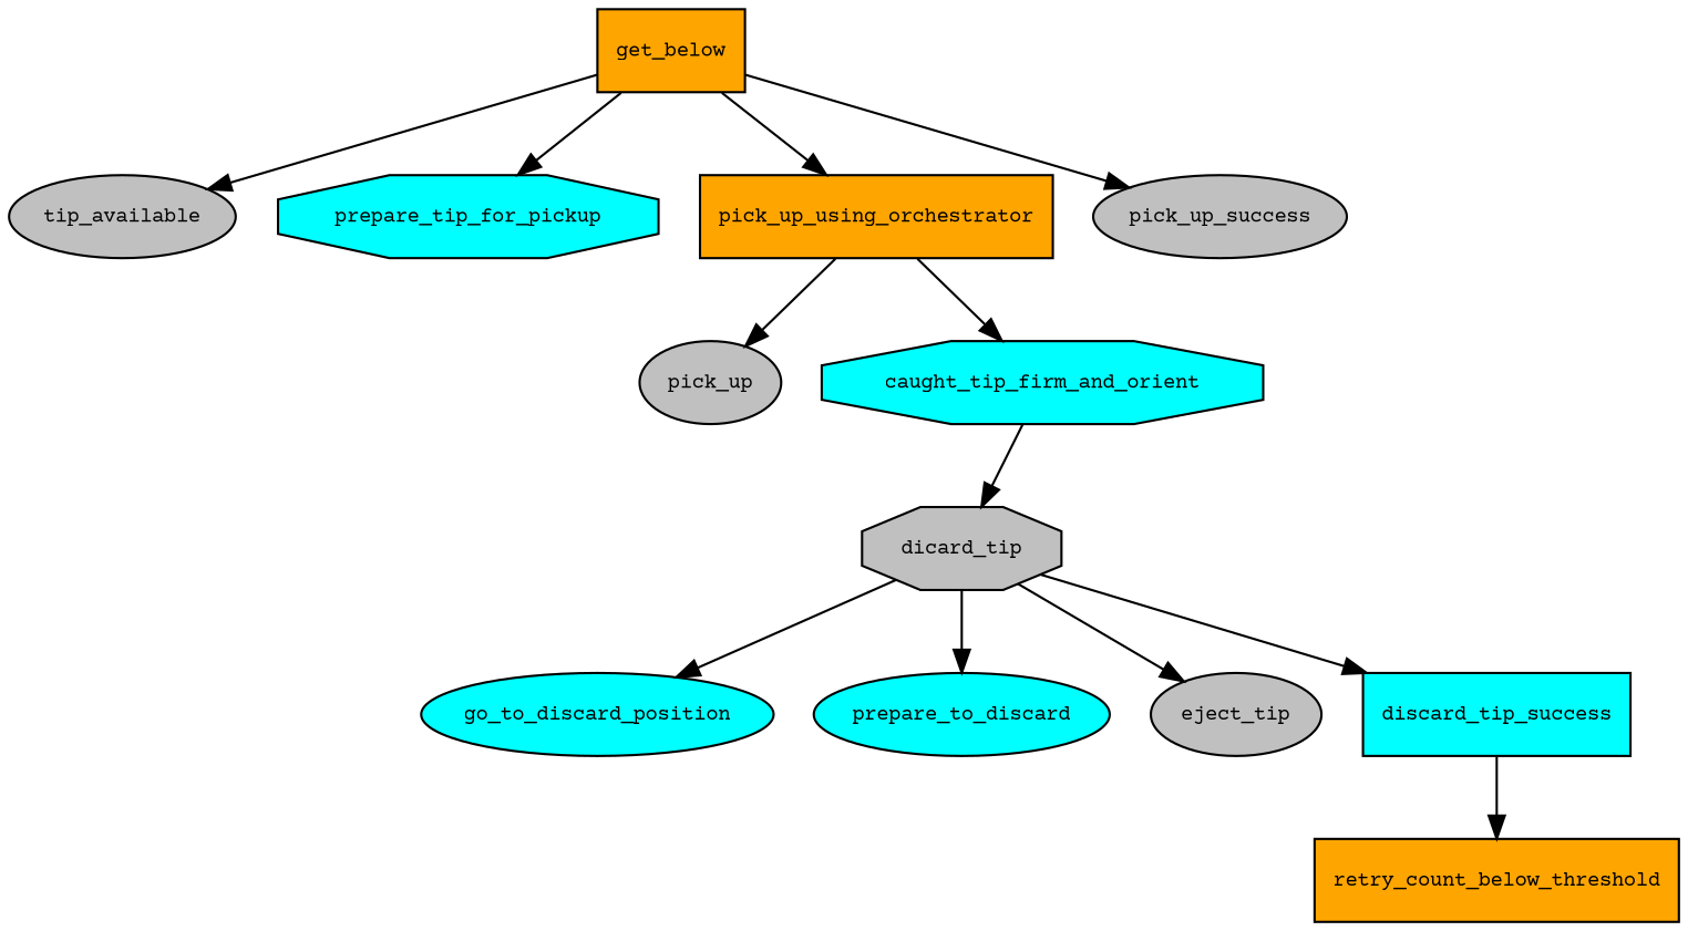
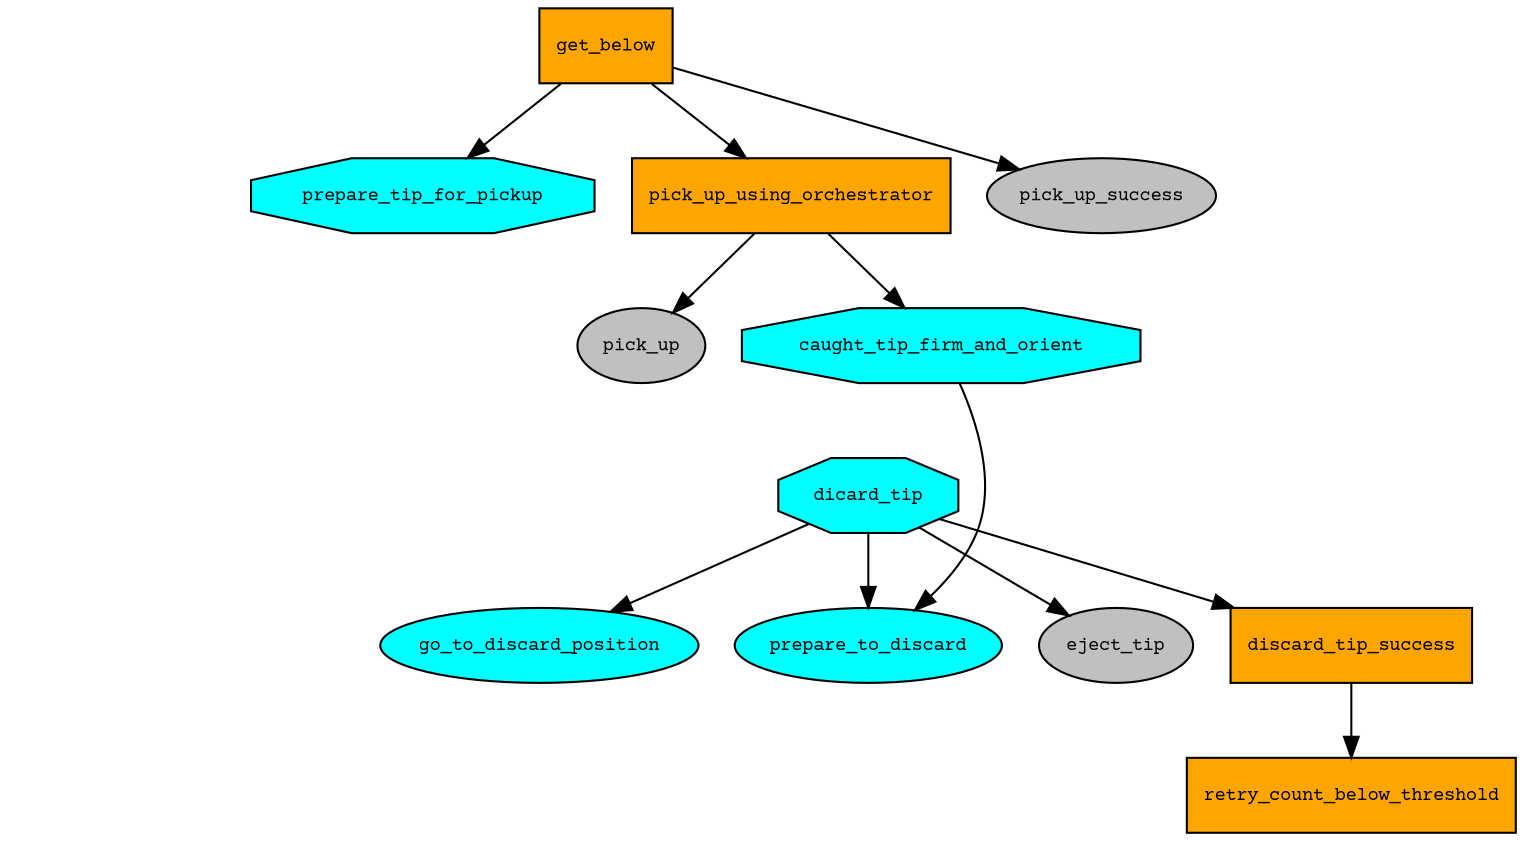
  digraph {
    fontname="Courier Prime"
    ordering=out
    node [fillcolor=cyan fontcolor=black fontname="Courier Prime" fontsize=9 shape=ellipse style=filled]
    edge [fontname="Courier Prime"]
    n1 [fillcolor=orange label=get_below shape=box]
-   n2 [fillcolor=gray label=tip_available]
    n3 [label=prepare_tip_for_pickup shape=octagon]
    n4 [fillcolor=orange label=pick_up_using_orchestrator shape=box]
    n5 [fillcolor=gray label=pick_up_success]
    n6 [fillcolor=gray label=pick_up]
    n7 [label=caught_tip_firm_and_orient shape=octagon]
-   n8 [fillcolor=gray label=dicard_tip shape=octagon]
+   n8 [label=dicard_tip shape=octagon]
    n9 [label=go_to_discard_position]
    n10 [label=prepare_to_discard]
    n11 [fillcolor=gray label=eject_tip]
-   n12 [label=discard_tip_success shape=box]
+   n12 [fillcolor=orange label=discard_tip_success shape=box]
    n13 [fillcolor=orange label=retry_count_below_threshold shape=box]
-   n1 -> n2
    n1 -> n3
    n1 -> n4
    n1 -> n5
    n4 -> n6
    n4 -> n7
-   n7 -> n8
+   n7 -> n10
    n8 -> n9
    n8 -> n10
    n8 -> n11
    n8 -> n12
    n12 -> n13
  }
